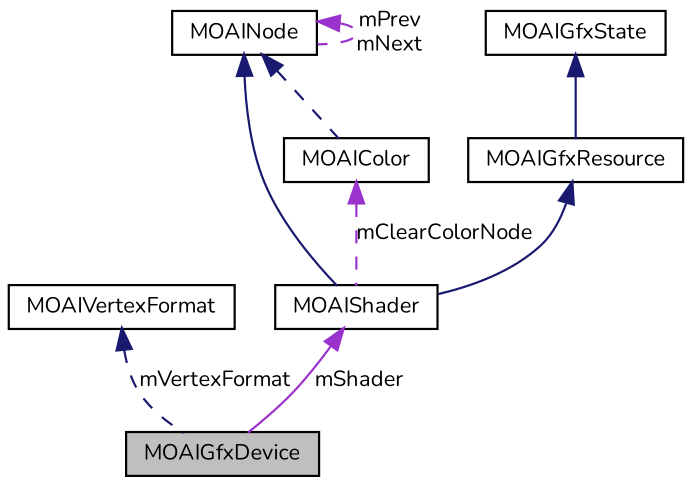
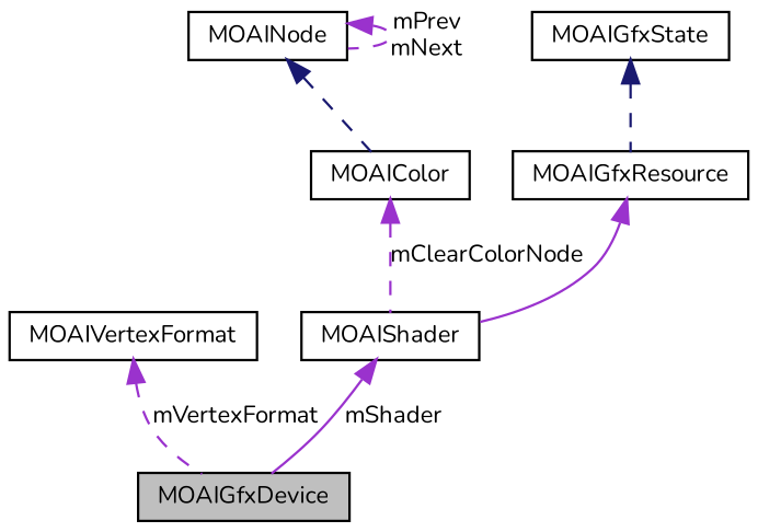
  digraph {
    fontname=Nunito
    node [color=black fillcolor=white fontname=Nunito fontsize=10 shape=record style=filled]
    edge [color=darkorchid3 dir=back fontname=Nunito fontsize=10 labelfontname=FreeSans labelfontsize=10 style=dashed]
    n1 [fillcolor=grey75 fontcolor=black height=0.2 label=MOAIGfxDevice width=0.4]
    n2 [height=0.2 label=MOAIVertexFormat width=0.4]
    n3 [height=0.2 label=MOAIShader width=0.4]
    n4 [height=0.2 label=MOAINode width=0.4]
    n5 [height=0.2 label=MOAIColor width=0.4]
    n6 [height=0.2 label=MOAIGfxResource width=0.4]
    n7 [height=0.2 label=MOAIGfxState width=0.4]
-   n2 -> n1 [color=midnightblue label=mVertexFormat]
+   n2 -> n1 [label=mVertexFormat]
    n3 -> n1 [label=mShader style=solid]
-   n4 -> n3 [color=midnightblue style=solid]
    n4 -> n4 [label="mPrev\nmNext"]
    n4 -> n5 [color=midnightblue]
    n5 -> n3 [label=mClearColorNode]
-   n6 -> n3 [color=midnightblue style=solid]
-   n7 -> n6 [color=midnightblue style=solid]
+   n6 -> n3 [style=solid]
+   n7 -> n6 [color=midnightblue]
  }
